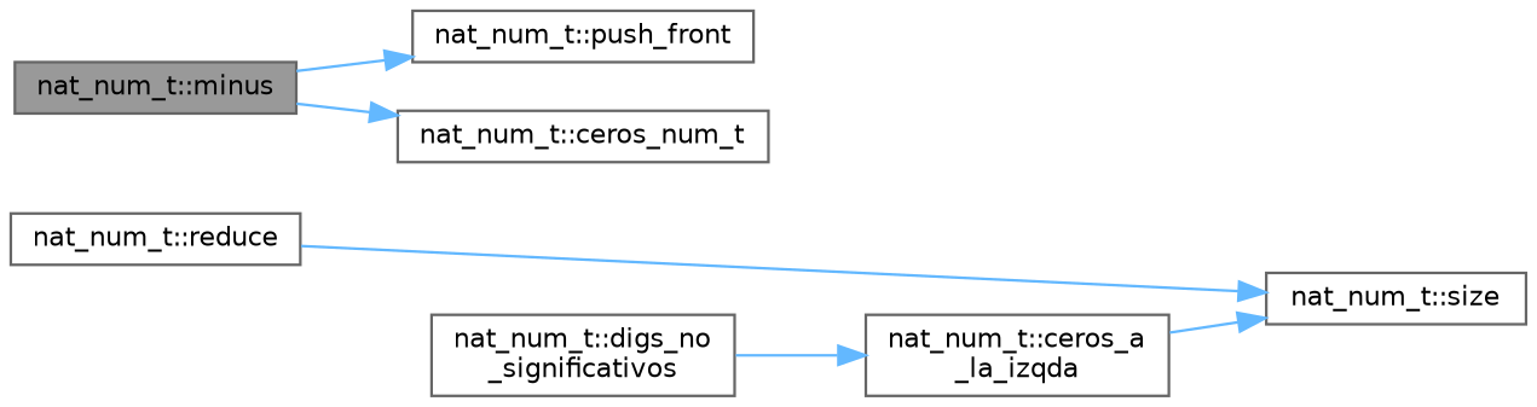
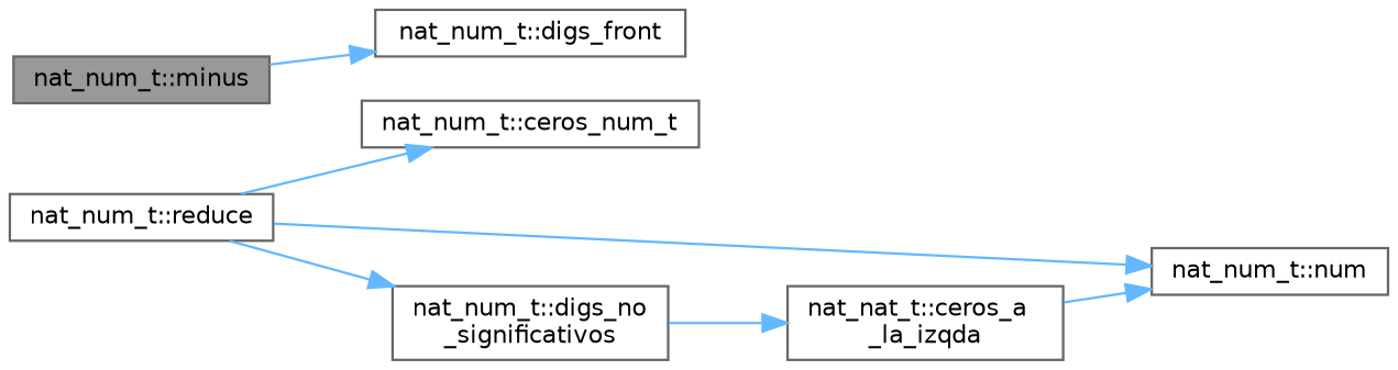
  digraph {
    rankdir=LR
    node [color=grey40 fillcolor=white fontname=Helvetica fontsize=10 shape=box style=filled]
    edge [color=steelblue1 fontname=Helvetica fontsize=10 labelfontname=Helvetica labelfontsize=10 style=solid]
    n1 [color=gray40 fillcolor=grey60 fontcolor=black height=0.2 label="nat_num_t::minus" width=0.4]
-   n2 [height=0.2 label="nat_num_t::push_front" width=0.4]
+   n2 [height=0.2 label="nat_num_t::digs_front" width=0.4]
    n3 [height=0.2 label="nat_num_t::reduce" width=0.4]
-   n4 [height=0.2 label="nat_num_t::size" width=0.4]
+   n4 [height=0.2 label="nat_num_t::num" width=0.4]
    n5 [height=0.2 label="nat_num_t::digs_no\l_significativos" width=0.4]
    n6 [height=0.2 label="nat_num_t::ceros_num_t" width=0.4]
-   n7 [height=0.2 label="nat_num_t::ceros_a\l_la_izqda" width=0.4]
+   n7 [height=0.2 label="nat_nat_t::ceros_a\l_la_izqda" width=0.4]
    n1 -> n2
    n3 -> n4
-   n1 -> n6
+   n3 -> n5
+   n3 -> n6
    n5 -> n7
    n7 -> n4
  }
